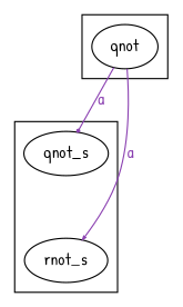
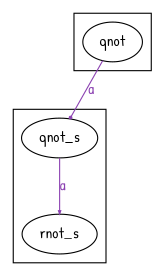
  digraph {
    fontname="Patrick Hand"
    node [fontname="Patrick Hand"]
    edge [arrowsize=0.3 color="#8b41b1" fontcolor="#8b41b1" fontname="Patrick Hand"]
    n1 [label=qnot]
    rnot_s
    qnot_s
    subgraph cluster_1 {
      n1
    }
    subgraph cluster_2 {
      rnot_s
      qnot_s
    }
-   n1 -> rnot_s [arrowhead=normal label=a]
+   qnot_s -> rnot_s [arrowhead=normal label=a]
    n1 -> qnot_s [arrowhead=dot label=a]
  }
